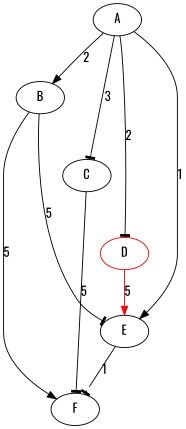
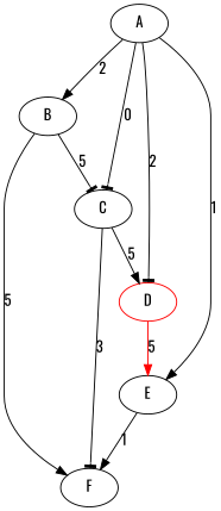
  digraph {
    fontname=Oswald
    node [fontname=Oswald]
    edge [arrowhead=normal fontname=Oswald]
    D [color=red]
    E
    C
    F
    B
    A
    D -> E [color=red label=5]
-   E -> F [arrowhead=tee label=1]
-   C -> F [arrowhead=tee label=5]
-   B -> E [arrowhead=tee label=5]
+   E -> F [label=1]
+   C -> D [label=5]
+   C -> F [arrowhead=tee label=3]
+   B -> C [arrowhead=tee label=5]
    B -> F [label=5]
    A -> D [arrowhead=tee label=2]
    A -> E [label=1]
-   A -> C [arrowhead=tee label=3]
+   A -> C [arrowhead=tee label=0]
    A -> B [label=2]
  }
